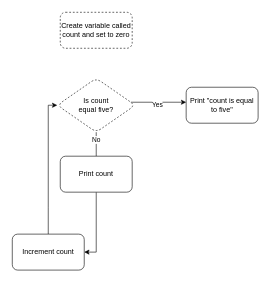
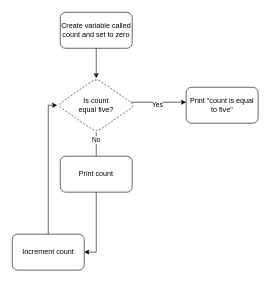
  <mxCell id="0" />
  <mxCell id="1" parent="0" />
- <mxCell id="3" value="Create variable called count and set to zero" style="rounded=1;whiteSpace=wrap;html=1;dashed=1;" vertex="1" parent="1"><mxGeometry x="100" y="20" width="120" height="60" as="geometry" /></mxCell>
+ <mxCell id="2" value="" style="edgeStyle=orthogonalEdgeStyle;rounded=0;orthogonalLoop=1;jettySize=auto;html=1;" edge="1" parent="1" source="3" target="8"><mxGeometry relative="1" as="geometry" /></mxCell>
+ <mxCell id="3" value="Create variable called count and set to zero" style="rounded=1;whiteSpace=wrap;html=1;" vertex="1" parent="1"><mxGeometry x="100" y="20" width="120" height="60" as="geometry" /></mxCell>
  <mxCell id="4" value="" style="edgeStyle=orthogonalEdgeStyle;rounded=0;orthogonalLoop=1;jettySize=auto;html=1;" edge="1" parent="1" source="8" target="9"><mxGeometry relative="1" as="geometry"><Array as="points"><mxPoint x="260" y="170" /><mxPoint x="260" y="170" /></Array></mxGeometry></mxCell>
  <mxCell id="5" value="Yes" style="edgeLabel;html=1;align=center;verticalAlign=middle;resizable=0;points=[];" vertex="1" connectable="0" parent="4"><mxGeometry x="-0.045" y="-3" relative="1" as="geometry"><mxPoint as="offset" /></mxGeometry></mxCell>
  <mxCell id="6" value="" style="edgeStyle=orthogonalEdgeStyle;rounded=0;orthogonalLoop=1;jettySize=auto;html=1;endArrow=none;" edge="1" parent="1" source="8" target="13"><mxGeometry relative="1" as="geometry" /></mxCell>
  <mxCell id="7" value="No" style="edgeLabel;html=1;align=center;verticalAlign=middle;resizable=0;points=[];" vertex="1" connectable="0" parent="6"><mxGeometry x="-0.416" y="-1" relative="1" as="geometry"><mxPoint as="offset" /></mxGeometry></mxCell>
  <mxCell id="8" value="Is count &lt;br&gt;equal five?" style="rhombus;whiteSpace=wrap;html=1;rounded=1;dashed=1;" vertex="1" parent="1"><mxGeometry x="95" y="130" width="130" height="90" as="geometry" /></mxCell>
  <mxCell id="9" value="Print &quot;count is equal to five&quot;" style="whiteSpace=wrap;html=1;rounded=1;" vertex="1" parent="1"><mxGeometry x="310" y="145" width="120" height="60" as="geometry" /></mxCell>
  <mxCell id="10" style="edgeStyle=orthogonalEdgeStyle;rounded=0;orthogonalLoop=1;jettySize=auto;html=1;entryX=0;entryY=0.5;entryDx=0;entryDy=0;" edge="1" parent="1" source="11" target="8"><mxGeometry relative="1" as="geometry"><Array as="points"><mxPoint x="80" y="345" /><mxPoint x="80" y="175" /></Array></mxGeometry></mxCell>
  <mxCell id="11" value="Increment count" style="whiteSpace=wrap;html=1;rounded=1;" vertex="1" parent="1"><mxGeometry x="20" y="390" width="120" height="60" as="geometry" /></mxCell>
  <mxCell id="12" style="edgeStyle=orthogonalEdgeStyle;rounded=0;orthogonalLoop=1;jettySize=auto;html=1;entryX=1;entryY=0.5;entryDx=0;entryDy=0;" edge="1" parent="1" source="13" target="11"><mxGeometry relative="1" as="geometry" /></mxCell>
  <mxCell id="13" value="Print count" style="whiteSpace=wrap;html=1;rounded=1;" vertex="1" parent="1"><mxGeometry x="100" y="260" width="120" height="60" as="geometry" /></mxCell>
